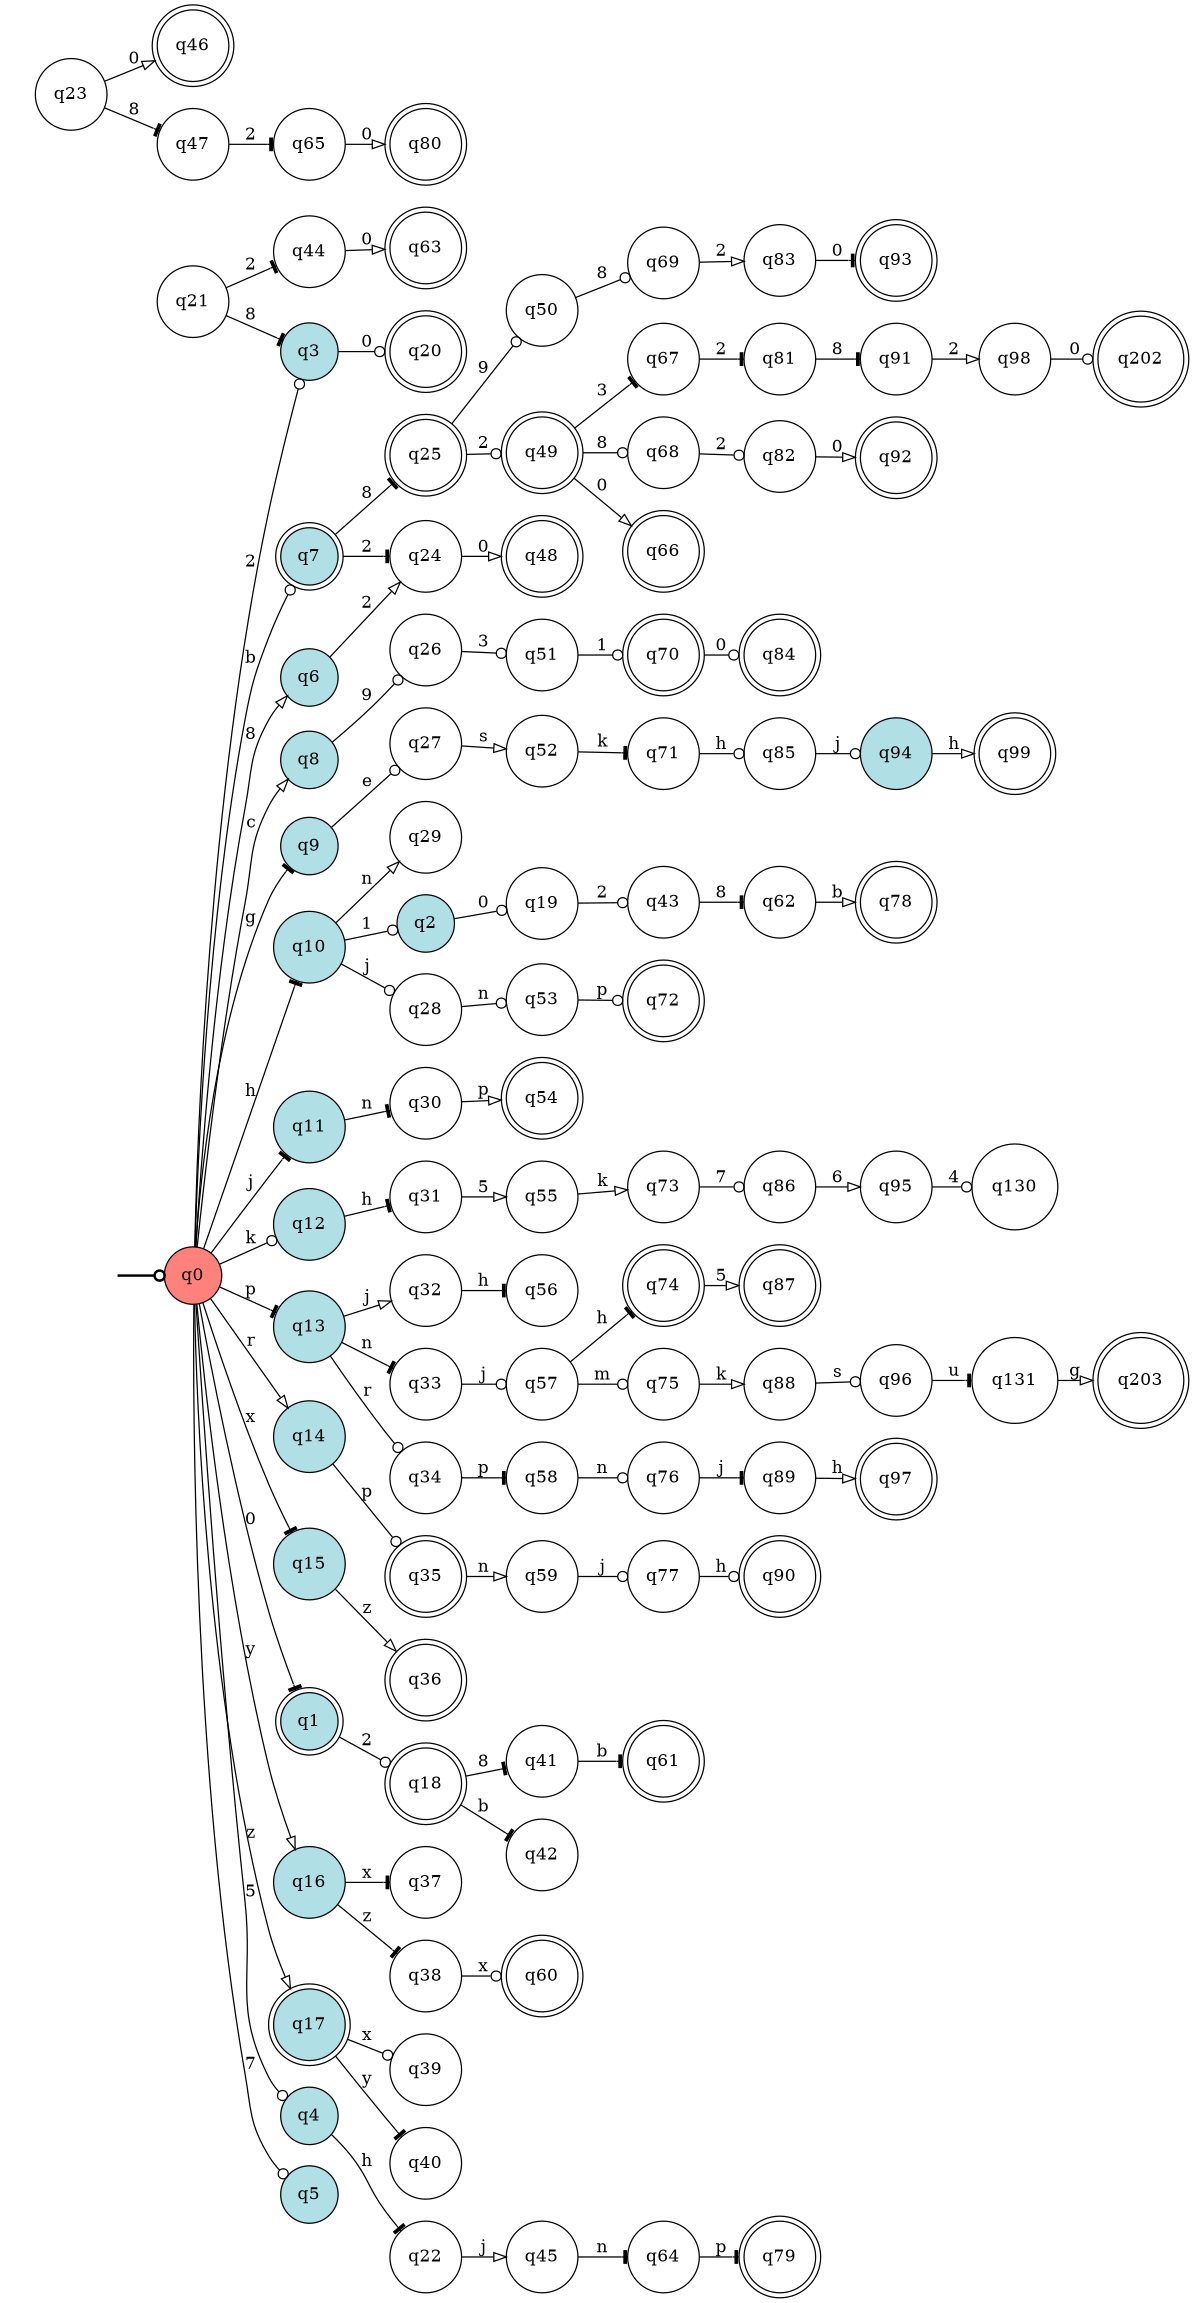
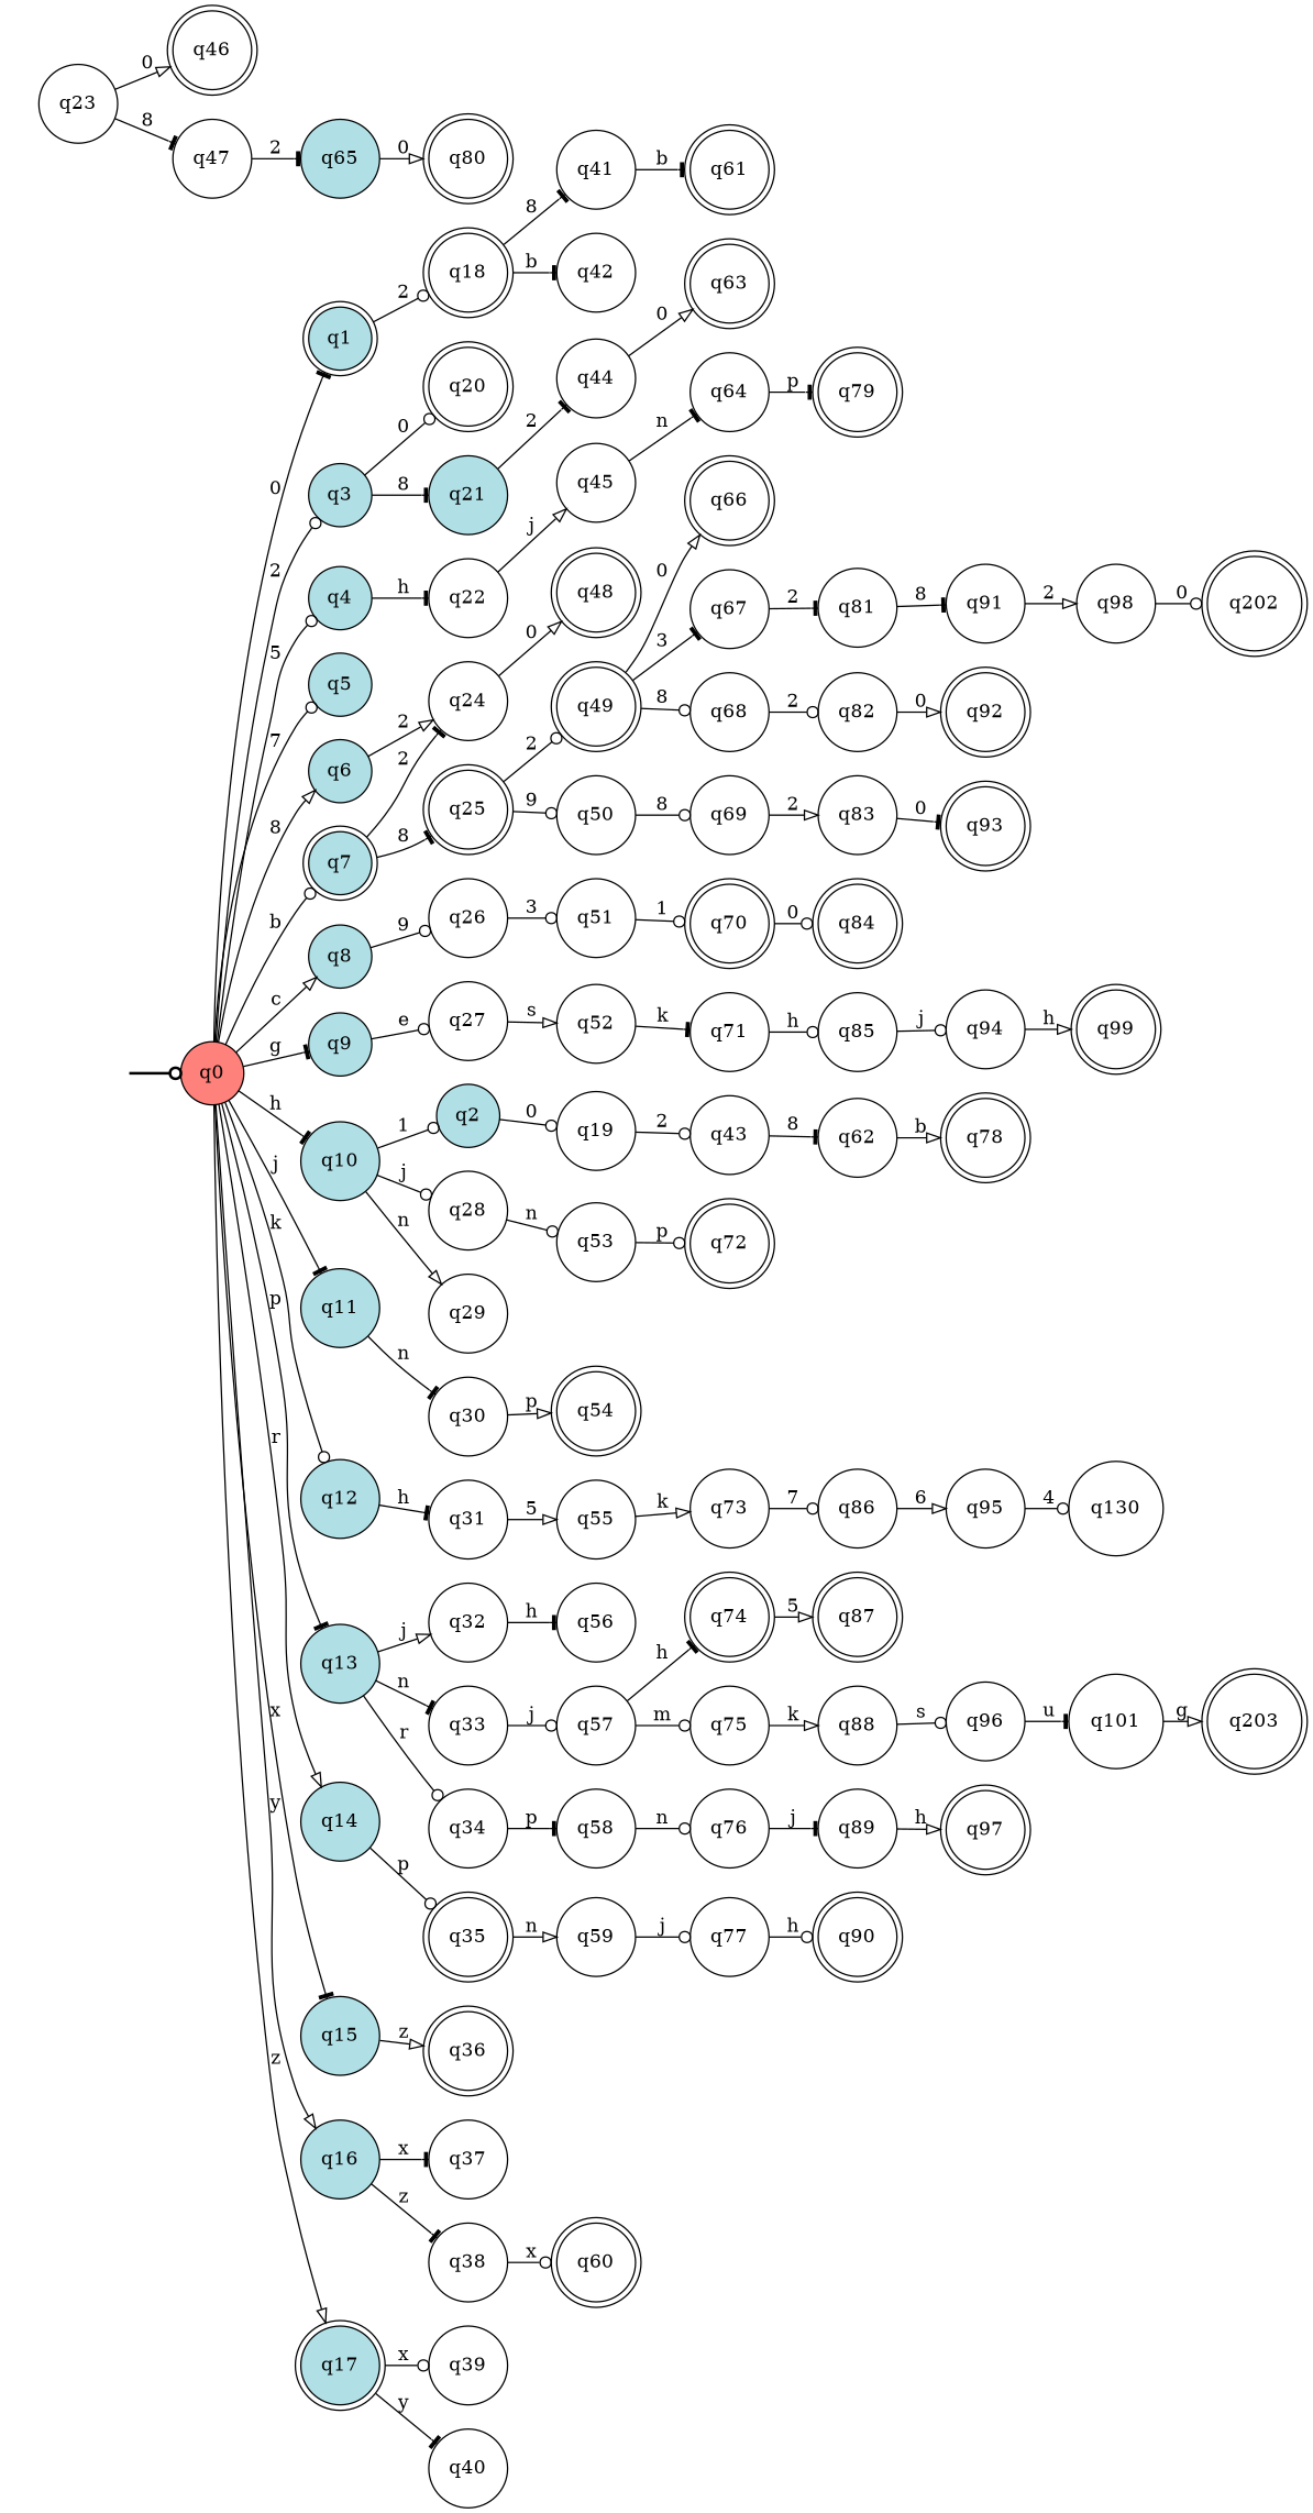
  digraph {
    fontname="DejaVu Serif"
    rankdir=LR
    node [fontname="DejaVu Serif" shape=circle style=filled color=black fillcolor=white]
    edge [arrowhead=odot fontname="DejaVu Serif"]
    __start0 [height=0 shape=none style=invis width=0 color="" fillcolor=""]
    n2 [fillcolor="#ff817b" label=q0]
    n3 [fillcolor=powderblue label=q1 shape=doublecircle style="rounded,filled"]
    n4 [fillcolor=powderblue label=q3]
    n5 [fillcolor=powderblue label=q4]
    n6 [fillcolor=powderblue label=q5]
    n7 [fillcolor=powderblue label=q6]
    n8 [fillcolor=powderblue label=q7 shape=doublecircle style="rounded,filled"]
    n9 [fillcolor=powderblue label=q8]
    n10 [fillcolor=powderblue label=q9]
    n11 [fillcolor=powderblue label=q10]
    n12 [fillcolor=powderblue label=q11]
    n13 [fillcolor=powderblue label=q12]
    n14 [fillcolor=powderblue label=q13]
    n15 [fillcolor=powderblue label=q14]
    n16 [fillcolor=powderblue label=q15]
    n17 [fillcolor=powderblue label=q16]
    n18 [fillcolor=powderblue label=q17 shape=doublecircle style="rounded,filled"]
    n19 [label=q18 shape=doublecircle style="rounded,filled"]
    n20 [fillcolor=powderblue label=q2]
    n21 [label=q19]
    n22 [label=q20 shape=doublecircle style="rounded,filled"]
-   n23 [label=q21]
+   n23 [fillcolor=powderblue label=q21]
    n24 [label=q22]
    n25 [label=q24]
    n26 [label=q25 shape=doublecircle style="rounded,filled"]
    n27 [label=q26]
    n28 [label=q27]
    n29 [label=q28]
    n30 [label=q29]
    n31 [label=q30]
    n32 [label=q31]
    n33 [label=q32]
    n34 [label=q33]
    n35 [label=q34]
    n36 [label=q35 shape=doublecircle style="rounded,filled"]
    n37 [label=q36 shape=doublecircle style="rounded,filled"]
    n38 [label=q37]
    n39 [label=q38]
    n40 [label=q39]
    n41 [label=q40]
    n42 [label=q41]
    n43 [label=q42]
    n44 [label=q43]
    n45 [label=q44]
    n46 [label=q45]
    n47 [label=q23]
    n48 [label=q46 shape=doublecircle style="rounded,filled"]
    n49 [label=q47]
    n50 [label=q48 shape=doublecircle style="rounded,filled"]
    n51 [label=q49 shape=doublecircle style="rounded,filled"]
    n52 [label=q50]
    n53 [label=q51]
    n54 [label=q52]
    n55 [label=q53]
    n56 [label=q54 shape=doublecircle style="rounded,filled"]
    n57 [label=q55]
    n58 [label=q56]
    n59 [label=q57]
    n60 [label=q58]
    n61 [label=q59]
    n62 [label=q60 shape=doublecircle style="rounded,filled"]
    n63 [label=q61 shape=doublecircle style="rounded,filled"]
    n64 [label=q62]
    n65 [label=q63 shape=doublecircle style="rounded,filled"]
    n66 [label=q64]
-   n67 [label=q65]
+   n67 [fillcolor=powderblue label=q65]
    n68 [label=q66 shape=doublecircle style="rounded,filled"]
    n69 [label=q67]
    n70 [label=q68]
    n71 [label=q69]
    n72 [label=q70 shape=doublecircle style="rounded,filled"]
    n73 [label=q71]
    n74 [label=q72 shape=doublecircle style="rounded,filled"]
    n75 [label=q73]
    n76 [label=q74 shape=doublecircle style="rounded,filled"]
    n77 [label=q75]
    n78 [label=q76]
    n79 [label=q77]
    n80 [label=q78 shape=doublecircle style="rounded,filled"]
    n81 [label=q79 shape=doublecircle style="rounded,filled"]
    n82 [label=q80 shape=doublecircle style="rounded,filled"]
    n83 [label=q81]
    n84 [label=q82]
    n85 [label=q83]
    n86 [label=q84 shape=doublecircle style="rounded,filled"]
    n87 [label=q85]
    n88 [label=q86]
    n89 [label=q87 shape=doublecircle style="rounded,filled"]
    n90 [label=q88]
    n91 [label=q89]
    n92 [label=q90 shape=doublecircle style="rounded,filled"]
    n93 [label=q91]
    n94 [label=q92 shape=doublecircle style="rounded,filled"]
    n95 [label=q93 shape=doublecircle style="rounded,filled"]
-   n96 [fillcolor=powderblue label=q94]
+   n96 [label=q94]
    n97 [label=q95]
    n98 [label=q96]
    n99 [label=q97 shape=doublecircle style="rounded,filled"]
    n100 [label=q98]
    n101 [label=q99 shape=doublecircle style="rounded,filled"]
    n102 [label=q130]
-   n103 [label=q131]
+   n103 [label=q101]
    n104 [label=q202 shape=doublecircle style="rounded,filled"]
    n105 [label=q203 shape=doublecircle style="rounded,filled"]
    subgraph cluster_1 {
      nodesep=0.15
      ranksep=0.15
      style=invis
      __start0
      n2
    }
    __start0 -> n2 [penwidth=2]
    n2 -> n3 [arrowhead=tee label=0]
    n2 -> n4 [label=2]
    n2 -> n5 [label=5]
    n2 -> n6 [label=7]
    n2 -> n7 [arrowhead=onormal label=8]
    n2 -> n8 [label=b]
    n2 -> n9 [arrowhead=onormal label=c]
    n2 -> n10 [arrowhead=tee label=g]
    n2 -> n11 [arrowhead=tee label=h]
    n2 -> n12 [arrowhead=tee label=j]
    n2 -> n13 [label=k]
    n2 -> n14 [arrowhead=tee label=p]
    n2 -> n15 [arrowhead=onormal label=r]
    n2 -> n16 [arrowhead=tee label=x]
    n2 -> n17 [arrowhead=onormal label=y]
    n2 -> n18 [arrowhead=onormal label=z]
    n3 -> n19 [label=2]
    n4 -> n22 [label=0]
-   n23 -> n4 [arrowhead=tee label=8]
+   n4 -> n23 [arrowhead=tee label=8]
    n5 -> n24 [arrowhead=tee label=h]
    n7 -> n25 [arrowhead=onormal label=2]
    n8 -> n25 [arrowhead=tee label=2]
    n8 -> n26 [arrowhead=tee label=8]
    n9 -> n27 [label=9]
    n10 -> n28 [label=e]
    n11 -> n20 [label=1]
    n11 -> n29 [label=j]
    n11 -> n30 [arrowhead=onormal label=n]
    n12 -> n31 [arrowhead=tee label=n]
    n13 -> n32 [arrowhead=tee label=h]
    n14 -> n33 [arrowhead=onormal label=j]
    n14 -> n34 [arrowhead=tee label=n]
    n14 -> n35 [label=r]
    n15 -> n36 [label=p]
    n16 -> n37 [arrowhead=onormal label=z]
    n17 -> n38 [arrowhead=tee label=x]
    n17 -> n39 [arrowhead=tee label=z]
    n18 -> n40 [label=x]
    n18 -> n41 [arrowhead=tee label=y]
    n19 -> n42 [arrowhead=tee label=8]
    n19 -> n43 [arrowhead=tee label=b]
    n20 -> n21 [label=0]
    n21 -> n44 [label=2]
    n23 -> n45 [arrowhead=tee label=2]
    n24 -> n46 [arrowhead=onormal label=j]
    n25 -> n50 [arrowhead=onormal label=0]
    n26 -> n51 [label=2]
    n26 -> n52 [label=9]
    n27 -> n53 [label=3]
    n28 -> n54 [arrowhead=onormal label=s]
    n29 -> n55 [label=n]
    n31 -> n56 [arrowhead=onormal label=p]
    n32 -> n57 [arrowhead=onormal label=5]
    n33 -> n58 [arrowhead=tee label=h]
    n34 -> n59 [label=j]
    n35 -> n60 [arrowhead=tee label=p]
    n36 -> n61 [arrowhead=onormal label=n]
    n39 -> n62 [label=x]
    n42 -> n63 [arrowhead=tee label=b]
    n44 -> n64 [arrowhead=tee label=8]
    n45 -> n65 [arrowhead=onormal label=0]
    n46 -> n66 [arrowhead=tee label=n]
    n47 -> n48 [arrowhead=onormal label=0]
    n47 -> n49 [arrowhead=tee label=8]
    n49 -> n67 [arrowhead=tee label=2]
    n51 -> n68 [arrowhead=onormal label=0]
    n51 -> n69 [arrowhead=tee label=3]
    n51 -> n70 [label=8]
    n52 -> n71 [label=8]
    n53 -> n72 [label=1]
    n54 -> n73 [arrowhead=tee label=k]
    n55 -> n74 [label=p]
    n57 -> n75 [arrowhead=onormal label=k]
    n59 -> n76 [arrowhead=tee label=h]
    n59 -> n77 [label=m]
    n60 -> n78 [label=n]
    n61 -> n79 [label=j]
    n64 -> n80 [arrowhead=onormal label=b]
    n66 -> n81 [arrowhead=tee label=p]
    n67 -> n82 [arrowhead=onormal label=0]
    n69 -> n83 [arrowhead=tee label=2]
    n70 -> n84 [label=2]
    n71 -> n85 [arrowhead=onormal label=2]
    n72 -> n86 [label=0]
    n73 -> n87 [label=h]
    n75 -> n88 [label=7]
    n76 -> n89 [arrowhead=onormal label=5]
    n77 -> n90 [arrowhead=onormal label=k]
    n78 -> n91 [arrowhead=tee label=j]
    n79 -> n92 [label=h]
    n83 -> n93 [arrowhead=tee label=8]
    n84 -> n94 [arrowhead=onormal label=0]
    n85 -> n95 [arrowhead=tee label=0]
    n87 -> n96 [label=j]
    n88 -> n97 [arrowhead=onormal label=6]
    n90 -> n98 [label=s]
    n91 -> n99 [arrowhead=onormal label=h]
    n93 -> n100 [arrowhead=onormal label=2]
    n96 -> n101 [arrowhead=onormal label=h]
    n97 -> n102 [label=4]
    n98 -> n103 [arrowhead=tee label=u]
    n100 -> n104 [label=0]
    n103 -> n105 [arrowhead=onormal label=g]
  }
